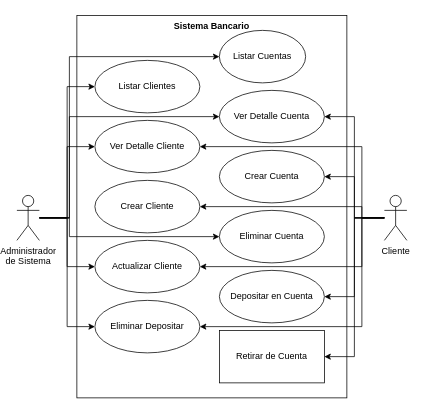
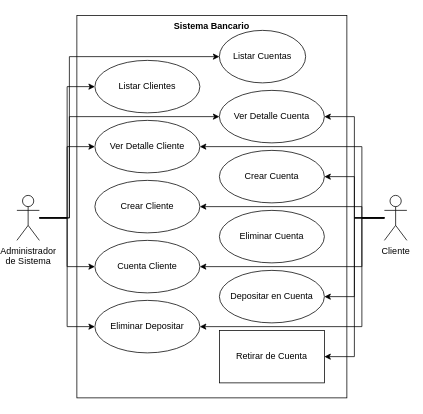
  <mxCell id="0" />
  <mxCell id="1" parent="0" />
  <mxCell id="2" value="Sistema Bancario" style="shape=rect;html=1;verticalAlign=top;fontStyle=1;whiteSpace=wrap;align=center;" vertex="1" parent="1"><mxGeometry x="100" y="20" width="360" height="510" as="geometry" /></mxCell>
  <mxCell id="3" value="Listar Clientes" style="ellipse;whiteSpace=wrap;html=1;" vertex="1" parent="1"><mxGeometry x="124" y="80" width="140" height="70" as="geometry" /></mxCell>
  <mxCell id="4" style="edgeStyle=orthogonalEdgeStyle;rounded=0;orthogonalLoop=1;jettySize=auto;html=1;entryX=1;entryY=0.5;entryDx=0;entryDy=0;" edge="1" parent="1" source="12" target="21"><mxGeometry relative="1" as="geometry"><Array as="points"><mxPoint x="480" y="290" /><mxPoint x="480" y="275" /></Array></mxGeometry></mxCell>
  <mxCell id="5" style="edgeStyle=orthogonalEdgeStyle;rounded=0;orthogonalLoop=1;jettySize=auto;html=1;entryX=1;entryY=0.5;entryDx=0;entryDy=0;" edge="1" parent="1" source="12" target="24"><mxGeometry relative="1" as="geometry"><Array as="points"><mxPoint x="480" y="290" /><mxPoint x="480" y="195" /></Array></mxGeometry></mxCell>
  <mxCell id="6" style="edgeStyle=orthogonalEdgeStyle;rounded=0;orthogonalLoop=1;jettySize=auto;html=1;entryX=1;entryY=0.5;entryDx=0;entryDy=0;" edge="1" parent="1" source="12" target="23"><mxGeometry relative="1" as="geometry"><Array as="points"><mxPoint x="480" y="290" /><mxPoint x="480" y="435" /></Array></mxGeometry></mxCell>
  <mxCell id="7" style="edgeStyle=orthogonalEdgeStyle;rounded=0;orthogonalLoop=1;jettySize=auto;html=1;entryX=1;entryY=0.5;entryDx=0;entryDy=0;" edge="1" parent="1" source="12" target="22"><mxGeometry relative="1" as="geometry"><Array as="points"><mxPoint x="480" y="290" /><mxPoint x="480" y="355" /></Array></mxGeometry></mxCell>
  <mxCell id="8" style="edgeStyle=orthogonalEdgeStyle;rounded=0;orthogonalLoop=1;jettySize=auto;html=1;entryX=1;entryY=0.5;entryDx=0;entryDy=0;" edge="1" parent="1" source="12" target="29"><mxGeometry relative="1" as="geometry" /></mxCell>
  <mxCell id="9" style="edgeStyle=orthogonalEdgeStyle;rounded=0;orthogonalLoop=1;jettySize=auto;html=1;entryX=1;entryY=0.5;entryDx=0;entryDy=0;" edge="1" parent="1" source="12" target="30"><mxGeometry relative="1" as="geometry" /></mxCell>
  <mxCell id="10" style="edgeStyle=orthogonalEdgeStyle;rounded=0;orthogonalLoop=1;jettySize=auto;html=1;entryX=1;entryY=0.5;entryDx=0;entryDy=0;" edge="1" parent="1" source="12" target="27"><mxGeometry relative="1" as="geometry" /></mxCell>
  <mxCell id="11" style="edgeStyle=orthogonalEdgeStyle;rounded=0;orthogonalLoop=1;jettySize=auto;html=1;entryX=1;entryY=0.5;entryDx=0;entryDy=0;" edge="1" parent="1" source="12" target="26"><mxGeometry relative="1" as="geometry" /></mxCell>
  <mxCell id="12" value="Cliente" style="shape=umlActor;html=1;verticalLabelPosition=bottom;verticalAlign=top;align=center;" vertex="1" parent="1"><mxGeometry x="510" y="260" width="30" height="60" as="geometry" /></mxCell>
  <mxCell id="13" style="edgeStyle=orthogonalEdgeStyle;rounded=0;orthogonalLoop=1;jettySize=auto;html=1;entryX=0;entryY=0.5;entryDx=0;entryDy=0;" edge="1" parent="1" source="20" target="3"><mxGeometry relative="1" as="geometry" /></mxCell>
  <mxCell id="14" style="edgeStyle=orthogonalEdgeStyle;rounded=0;orthogonalLoop=1;jettySize=auto;html=1;entryX=0;entryY=0.5;entryDx=0;entryDy=0;" edge="1" parent="1" source="20" target="24"><mxGeometry relative="1" as="geometry" /></mxCell>
  <mxCell id="15" style="edgeStyle=orthogonalEdgeStyle;rounded=0;orthogonalLoop=1;jettySize=auto;html=1;" edge="1" parent="1" source="20" target="22"><mxGeometry relative="1" as="geometry" /></mxCell>
  <mxCell id="16" style="edgeStyle=orthogonalEdgeStyle;rounded=0;orthogonalLoop=1;jettySize=auto;html=1;entryX=0;entryY=0.5;entryDx=0;entryDy=0;" edge="1" parent="1" source="20" target="23"><mxGeometry relative="1" as="geometry" /></mxCell>
  <mxCell id="17" style="edgeStyle=orthogonalEdgeStyle;rounded=0;orthogonalLoop=1;jettySize=auto;html=1;entryX=0;entryY=0.5;entryDx=0;entryDy=0;" edge="1" parent="1" source="20" target="25"><mxGeometry relative="1" as="geometry"><Array as="points"><mxPoint x="90" y="290" /><mxPoint x="90" y="75" /></Array></mxGeometry></mxCell>
  <mxCell id="18" style="edgeStyle=orthogonalEdgeStyle;rounded=0;orthogonalLoop=1;jettySize=auto;html=1;entryX=0;entryY=0.5;entryDx=0;entryDy=0;" edge="1" parent="1" source="20" target="26"><mxGeometry relative="1" as="geometry"><Array as="points"><mxPoint x="90" y="290" /><mxPoint x="90" y="155" /></Array></mxGeometry></mxCell>
- <mxCell id="19" style="edgeStyle=orthogonalEdgeStyle;rounded=0;orthogonalLoop=1;jettySize=auto;html=1;" edge="1" parent="1" source="20" target="28"><mxGeometry relative="1" as="geometry"><Array as="points"><mxPoint x="90" y="290" /><mxPoint x="90" y="315" /></Array></mxGeometry></mxCell>
  <mxCell id="20" value="Administrador&lt;div&gt;de Sistema&lt;/div&gt;" style="shape=umlActor;html=1;verticalLabelPosition=bottom;verticalAlign=top;align=center;" vertex="1" parent="1"><mxGeometry x="20" y="260" width="30" height="60" as="geometry" /></mxCell>
  <mxCell id="21" value="Crear Cliente" style="ellipse;whiteSpace=wrap;html=1;" vertex="1" parent="1"><mxGeometry x="124" y="240" width="140" height="70" as="geometry" /></mxCell>
- <mxCell id="22" value="Actualizar Cliente" style="ellipse;whiteSpace=wrap;html=1;" vertex="1" parent="1"><mxGeometry x="124" y="320" width="140" height="70" as="geometry" /></mxCell>
+ <mxCell id="22" value="Cuenta Cliente" style="ellipse;whiteSpace=wrap;html=1;" vertex="1" parent="1"><mxGeometry x="124" y="320" width="140" height="70" as="geometry" /></mxCell>
  <mxCell id="23" value="Eliminar Depositar" style="ellipse;whiteSpace=wrap;html=1;" vertex="1" parent="1"><mxGeometry x="124" y="400" width="140" height="70" as="geometry" /></mxCell>
  <mxCell id="24" value="Ver Detalle Cliente" style="ellipse;whiteSpace=wrap;html=1;" vertex="1" parent="1"><mxGeometry x="124" y="160" width="140" height="70" as="geometry" /></mxCell>
  <mxCell id="25" value="Listar Cuentas" style="ellipse;whiteSpace=wrap;html=1;" vertex="1" parent="1"><mxGeometry x="290" y="40" width="115" height="70" as="geometry" /></mxCell>
  <mxCell id="26" value="Ver Detalle Cuenta" style="ellipse;whiteSpace=wrap;html=1;" vertex="1" parent="1"><mxGeometry x="290" y="120" width="140" height="70" as="geometry" /></mxCell>
  <mxCell id="27" value="Crear Cuenta" style="ellipse;whiteSpace=wrap;html=1;" vertex="1" parent="1"><mxGeometry x="290" y="200" width="140" height="70" as="geometry" /></mxCell>
  <mxCell id="28" value="Eliminar Cuenta" style="ellipse;whiteSpace=wrap;html=1;" vertex="1" parent="1"><mxGeometry x="290" y="280" width="140" height="70" as="geometry" /></mxCell>
  <mxCell id="29" value="Depositar en Cuenta" style="ellipse;whiteSpace=wrap;html=1;" vertex="1" parent="1"><mxGeometry x="290" y="360" width="140" height="70" as="geometry" /></mxCell>
  <mxCell id="30" value="Retirar de Cuenta" style="whiteSpace=wrap;html=1;rounded=0;" vertex="1" parent="1"><mxGeometry x="290" y="440" width="140" height="70" as="geometry" /></mxCell>
